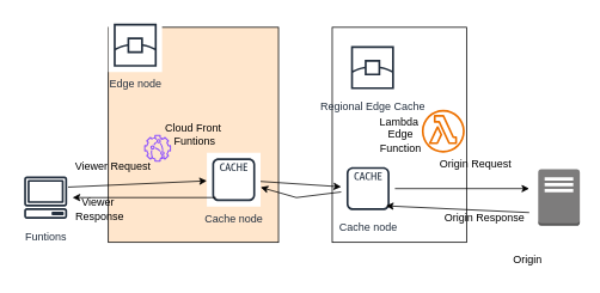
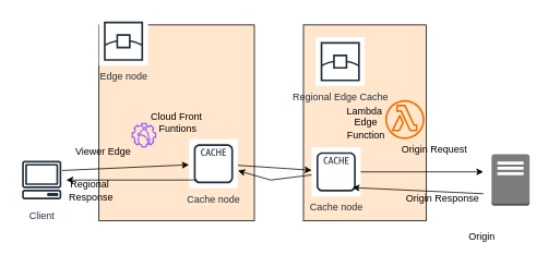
  <mxCell id="0" />
  <mxCell id="1" parent="0" />
  <mxCell id="2" value="" style="outlineConnect=0;dashed=0;verticalLabelPosition=bottom;verticalAlign=top;align=center;html=1;shape=mxgraph.aws3.traditional_server;fillColor=#7D7C7C;gradientColor=none;" vertex="1" parent="1"><mxGeometry x="600" y="188.5" width="46.5" height="63" as="geometry" /></mxCell>
  <mxCell id="3" value="Origin" style="text;html=1;align=center;verticalAlign=middle;resizable=0;points=[];autosize=1;strokeColor=none;fillColor=none;" vertex="1" parent="1"><mxGeometry x="558.25" y="275" width="60" height="30" as="geometry" /></mxCell>
- <mxCell id="4" value="Funtions" style="sketch=0;outlineConnect=0;fontColor=#232F3E;gradientColor=none;strokeColor=#232F3E;fillColor=#ffffff;dashed=0;verticalLabelPosition=bottom;verticalAlign=top;align=center;html=1;fontSize=12;fontStyle=0;aspect=fixed;shape=mxgraph.aws4.resourceIcon;resIcon=mxgraph.aws4.client;" vertex="1" parent="1"><mxGeometry x="20" y="190" width="60" height="60" as="geometry" /></mxCell>
+ <mxCell id="4" value="Client" style="sketch=0;outlineConnect=0;fontColor=#232F3E;gradientColor=none;strokeColor=#232F3E;fillColor=#ffffff;dashed=0;verticalLabelPosition=bottom;verticalAlign=top;align=center;html=1;fontSize=12;fontStyle=0;aspect=fixed;shape=mxgraph.aws4.resourceIcon;resIcon=mxgraph.aws4.client;" vertex="1" parent="1"><mxGeometry x="20" y="190" width="60" height="60" as="geometry" /></mxCell>
  <mxCell id="5" value="Cloud Front&lt;div&gt;&amp;nbsp;Funtions&lt;/div&gt;" style="rounded=0;whiteSpace=wrap;html=1;fillColor=#ffe6cc;" vertex="1" parent="1"><mxGeometry x="120" y="30" width="190" height="240" as="geometry" /></mxCell>
  <mxCell id="6" value="Edge node" style="sketch=0;outlineConnect=0;fontColor=#232F3E;gradientColor=none;strokeColor=#232F3E;fillColor=#ffffff;dashed=0;verticalLabelPosition=bottom;verticalAlign=top;align=center;html=1;fontSize=12;fontStyle=0;aspect=fixed;shape=mxgraph.aws4.resourceIcon;resIcon=mxgraph.aws4.edge_location;" vertex="1" parent="1"><mxGeometry x="120" y="20" width="60" height="60" as="geometry" /></mxCell>
- <mxCell id="7" value="Lambda&lt;div&gt;&amp;nbsp;Edge&lt;div&gt;&amp;nbsp;Function&lt;/div&gt;&lt;/div&gt;" style="rounded=0;whiteSpace=wrap;html=1;" vertex="1" parent="1"><mxGeometry x="370" y="30" width="150" height="240" as="geometry" /></mxCell>
+ <mxCell id="7" value="Lambda&lt;div&gt;&amp;nbsp;Edge&lt;div&gt;&amp;nbsp;Function&lt;/div&gt;&lt;/div&gt;" style="rounded=0;whiteSpace=wrap;html=1;fillColor=#ffe6cc;" vertex="1" parent="1"><mxGeometry x="370" y="30" width="150" height="240" as="geometry" /></mxCell>
  <mxCell id="8" value="Regional Edge Cache" style="sketch=0;outlineConnect=0;fontColor=#232F3E;gradientColor=none;strokeColor=#232F3E;fillColor=#ffffff;dashed=0;verticalLabelPosition=bottom;verticalAlign=top;align=center;html=1;fontSize=12;fontStyle=0;aspect=fixed;shape=mxgraph.aws4.resourceIcon;resIcon=mxgraph.aws4.edge_location;" vertex="1" parent="1"><mxGeometry x="385" y="45" width="60" height="60" as="geometry" /></mxCell>
  <mxCell id="9" value="Cache node" style="sketch=0;outlineConnect=0;fontColor=#232F3E;gradientColor=none;strokeColor=#232F3E;fillColor=#ffffff;dashed=0;verticalLabelPosition=bottom;verticalAlign=top;align=center;html=1;fontSize=12;fontStyle=0;aspect=fixed;shape=mxgraph.aws4.resourceIcon;resIcon=mxgraph.aws4.cache_node;" vertex="1" parent="1"><mxGeometry x="230" y="170" width="60" height="60" as="geometry" /></mxCell>
  <mxCell id="10" value="Cache node" style="sketch=0;outlineConnect=0;fontColor=#232F3E;gradientColor=none;strokeColor=#232F3E;fillColor=#ffffff;dashed=0;verticalLabelPosition=bottom;verticalAlign=top;align=center;html=1;fontSize=12;fontStyle=0;aspect=fixed;shape=mxgraph.aws4.resourceIcon;resIcon=mxgraph.aws4.cache_node;" vertex="1" parent="1"><mxGeometry x="380" y="180" width="60" height="60" as="geometry" /></mxCell>
  <mxCell id="11" value="" style="sketch=0;outlineConnect=0;fontColor=#232F3E;gradientColor=none;fillColor=#8C4FFF;strokeColor=none;dashed=0;verticalLabelPosition=bottom;verticalAlign=top;align=center;html=1;fontSize=12;fontStyle=0;aspect=fixed;pointerEvents=1;shape=mxgraph.aws4.cloudfront_functions;" vertex="1" parent="1"><mxGeometry x="160" y="150" width="30" height="30" as="geometry" /></mxCell>
  <mxCell id="12" value="" style="sketch=0;outlineConnect=0;fontColor=#232F3E;gradientColor=none;fillColor=#ED7100;strokeColor=none;dashed=0;verticalLabelPosition=bottom;verticalAlign=top;align=center;html=1;fontSize=12;fontStyle=0;aspect=fixed;pointerEvents=1;shape=mxgraph.aws4.lambda_function;" vertex="1" parent="1"><mxGeometry x="470" y="122" width="48" height="48" as="geometry" /></mxCell>
  <mxCell id="13" value="" style="endArrow=classic;html=1;rounded=0;" edge="1" parent="1" target="9"><mxGeometry width="50" height="50" relative="1" as="geometry"><mxPoint x="75" y="208.33" as="sourcePoint" /><mxPoint x="225" y="191.663" as="targetPoint" /></mxGeometry></mxCell>
- <mxCell id="14" value="Viewer Request" style="text;html=1;align=center;verticalAlign=middle;resizable=0;points=[];autosize=1;strokeColor=none;fillColor=none;" vertex="1" parent="1"><mxGeometry x="70" y="170" width="110" height="30" as="geometry" /></mxCell>
+ <mxCell id="14" value="Viewer Edge" style="text;html=1;align=center;verticalAlign=middle;resizable=0;points=[];autosize=1;strokeColor=none;fillColor=none;" vertex="1" parent="1"><mxGeometry x="70" y="170" width="110" height="30" as="geometry" /></mxCell>
  <mxCell id="15" value="" style="endArrow=classic;html=1;rounded=0;exitX=0.167;exitY=0.833;exitDx=0;exitDy=0;exitPerimeter=0;" edge="1" parent="1" source="9" target="4"><mxGeometry width="50" height="50" relative="1" as="geometry"><mxPoint x="160" y="251.5" as="sourcePoint" /><mxPoint x="210" y="201.5" as="targetPoint" /></mxGeometry></mxCell>
- <mxCell id="16" value="Viewer&amp;nbsp;&lt;div&gt;Response&lt;/div&gt;" style="text;html=1;align=center;verticalAlign=middle;resizable=0;points=[];autosize=1;strokeColor=none;fillColor=none;" vertex="1" parent="1"><mxGeometry x="70" y="213" width="80" height="40" as="geometry" /></mxCell>
+ <mxCell id="16" value="Regional&amp;nbsp;&lt;div&gt;Response&lt;/div&gt;" style="text;html=1;align=center;verticalAlign=middle;resizable=0;points=[];autosize=1;strokeColor=none;fillColor=none;" vertex="1" parent="1"><mxGeometry x="70" y="213" width="80" height="40" as="geometry" /></mxCell>
  <mxCell id="17" value="" style="endArrow=classic;html=1;rounded=0;" edge="1" parent="1" source="9" target="10"><mxGeometry width="50" height="50" relative="1" as="geometry"><mxPoint x="320" y="220" as="sourcePoint" /><mxPoint x="370" y="170" as="targetPoint" /></mxGeometry></mxCell>
  <mxCell id="18" value="" style="endArrow=classic;html=1;rounded=0;" edge="1" parent="1" source="10" target="9"><mxGeometry width="50" height="50" relative="1" as="geometry"><mxPoint x="300" y="300" as="sourcePoint" /><mxPoint x="300" y="220" as="targetPoint" /><Array as="points"><mxPoint x="330" y="220" /></Array></mxGeometry></mxCell>
  <mxCell id="19" value="" style="endArrow=classic;html=1;rounded=0;" edge="1" parent="1" source="10"><mxGeometry width="50" height="50" relative="1" as="geometry"><mxPoint x="480" y="230" as="sourcePoint" /><mxPoint x="590" y="210" as="targetPoint" /></mxGeometry></mxCell>
  <mxCell id="20" value="Origin Request" style="text;html=1;align=center;verticalAlign=middle;resizable=0;points=[];autosize=1;strokeColor=none;fillColor=none;" vertex="1" parent="1"><mxGeometry x="480" y="168" width="100" height="30" as="geometry" /></mxCell>
  <mxCell id="21" value="" style="endArrow=classic;html=1;rounded=0;" edge="1" parent="1"><mxGeometry width="50" height="50" relative="1" as="geometry"><mxPoint x="590" y="236.75" as="sourcePoint" /><mxPoint x="430" y="229.247" as="targetPoint" /></mxGeometry></mxCell>
  <mxCell id="22" value="Origin Response" style="text;html=1;align=center;verticalAlign=middle;resizable=0;points=[];autosize=1;strokeColor=none;fillColor=none;" vertex="1" parent="1"><mxGeometry x="485" y="228" width="110" height="30" as="geometry" /></mxCell>
